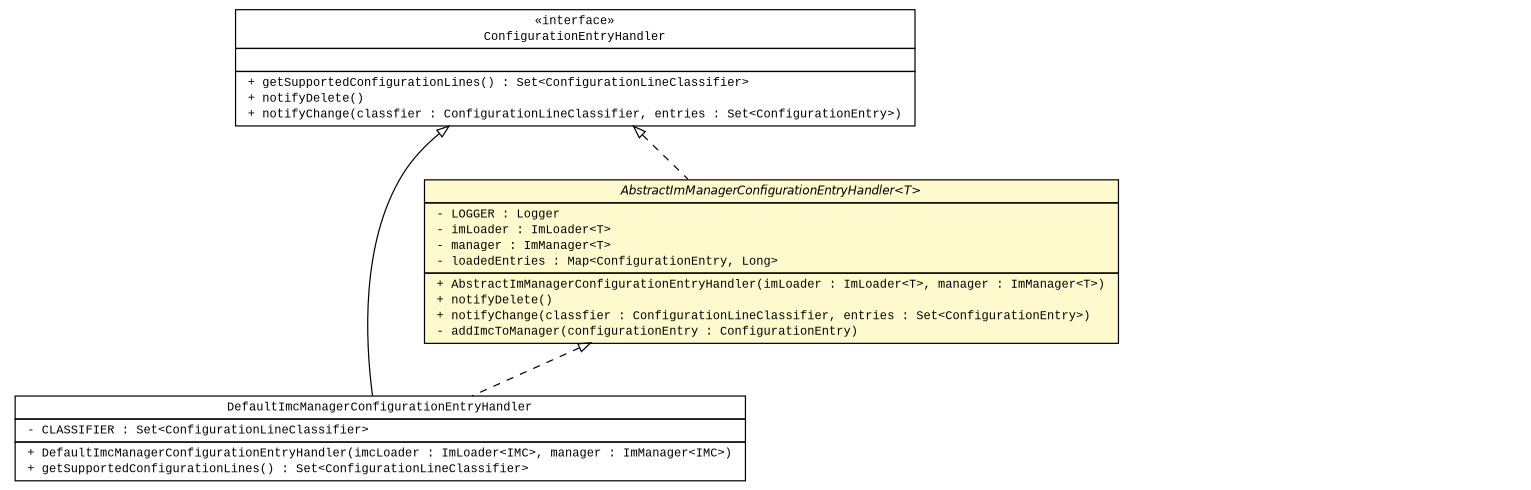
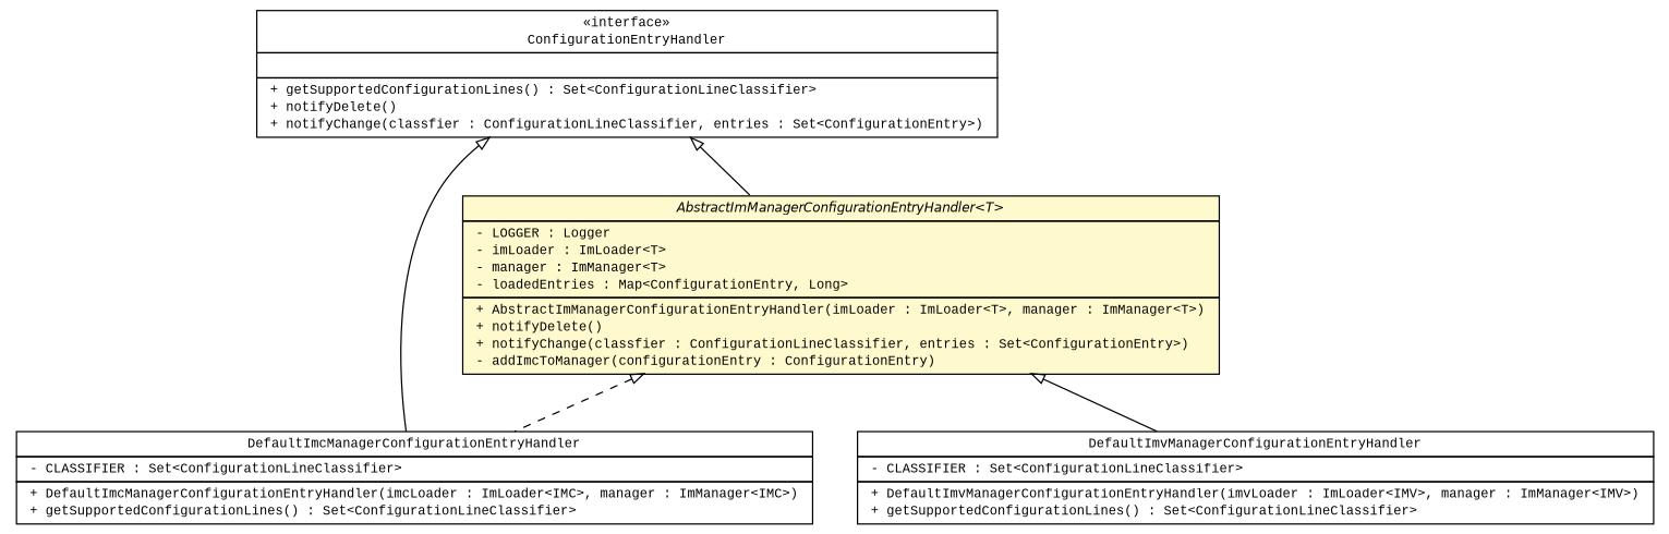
  digraph {
    fontname="Liberation Mono"
    nodesep=0.25
    ranksep=0.5
    node [fontcolor=black fontname="Liberation Mono" fontsize=10.0 shape=plaintext]
    edge [arrowtail=empty dir=back fontname="Liberation Mono" fontsize=10 headport=p labelfontname=Helvetica labelfontsize=10 style=dashed tailport=p]
    n1 [label=<<table title="de.hsbremen.tc.tnc.tnccs.im.loader.ConfigurationEntryHandler" border="0" cellborder="1" cellspacing="0" cellpadding="2" port="p" href="../ConfigurationEntryHandler.html"> 		<tr><td><table border="0" cellspacing="0" cellpadding="1"> <tr><td align="center" balign="center"> &#171;interface&#187; </td></tr> <tr><td align="center" balign="center"> ConfigurationEntryHandler </td></tr> 		</table></td></tr> 		<tr><td><table border="0" cellspacing="0" cellpadding="1"> <tr><td align="left" balign="left">  </td></tr> 		</table></td></tr> 		<tr><td><table border="0" cellspacing="0" cellpadding="1"> <tr><td align="left" balign="left"> + getSupportedConfigurationLines() : Set&lt;ConfigurationLineClassifier&gt; </td></tr> <tr><td align="left" balign="left"> + notifyDelete() </td></tr> <tr><td align="left" balign="left"> + notifyChange(classfier : ConfigurationLineClassifier, entries : Set&lt;ConfigurationEntry&gt;) </td></tr> 		</table></td></tr> 		</table>>]
    n2 [label=<<table title="de.hsbremen.tc.tnc.tnccs.im.loader.simple.AbstractImManagerConfigurationEntryHandler" border="0" cellborder="1" cellspacing="0" cellpadding="2" port="p" bgcolor="lemonChiffon" href="./AbstractImManagerConfigurationEntryHandler.html"> 		<tr><td><table border="0" cellspacing="0" cellpadding="1"> <tr><td align="center" balign="center"><font face="Helvetica-Oblique"> AbstractImManagerConfigurationEntryHandler&lt;T&gt; </font></td></tr> 		</table></td></tr> 		<tr><td><table border="0" cellspacing="0" cellpadding="1"> <tr><td align="left" balign="left"> - LOGGER : Logger </td></tr> <tr><td align="left" balign="left"> - imLoader : ImLoader&lt;T&gt; </td></tr> <tr><td align="left" balign="left"> - manager : ImManager&lt;T&gt; </td></tr> <tr><td align="left" balign="left"> - loadedEntries : Map&lt;ConfigurationEntry, Long&gt; </td></tr> 		</table></td></tr> 		<tr><td><table border="0" cellspacing="0" cellpadding="1"> <tr><td align="left" balign="left"> + AbstractImManagerConfigurationEntryHandler(imLoader : ImLoader&lt;T&gt;, manager : ImManager&lt;T&gt;) </td></tr> <tr><td align="left" balign="left"> + notifyDelete() </td></tr> <tr><td align="left" balign="left"> + notifyChange(classfier : ConfigurationLineClassifier, entries : Set&lt;ConfigurationEntry&gt;) </td></tr> <tr><td align="left" balign="left"> - addImcToManager(configurationEntry : ConfigurationEntry) </td></tr> 		</table></td></tr> 		</table>>]
    n3 [label=<<table title="de.hsbremen.tc.tnc.tnccs.im.loader.simple.DefaultImcManagerConfigurationEntryHandler" border="0" cellborder="1" cellspacing="0" cellpadding="2" port="p" href="./DefaultImcManagerConfigurationEntryHandler.html"> 		<tr><td><table border="0" cellspacing="0" cellpadding="1"> <tr><td align="center" balign="center"> DefaultImcManagerConfigurationEntryHandler </td></tr> 		</table></td></tr> 		<tr><td><table border="0" cellspacing="0" cellpadding="1"> <tr><td align="left" balign="left"> - CLASSIFIER : Set&lt;ConfigurationLineClassifier&gt; </td></tr> 		</table></td></tr> 		<tr><td><table border="0" cellspacing="0" cellpadding="1"> <tr><td align="left" balign="left"> + DefaultImcManagerConfigurationEntryHandler(imcLoader : ImLoader&lt;IMC&gt;, manager : ImManager&lt;IMC&gt;) </td></tr> <tr><td align="left" balign="left"> + getSupportedConfigurationLines() : Set&lt;ConfigurationLineClassifier&gt; </td></tr> 		</table></td></tr> 		</table>>]
-   n1 -> n2
+   n4 [label=<<table title="de.hsbremen.tc.tnc.tnccs.im.loader.simple.DefaultImvManagerConfigurationEntryHandler" border="0" cellborder="1" cellspacing="0" cellpadding="2" port="p" href="./DefaultImvManagerConfigurationEntryHandler.html"> 		<tr><td><table border="0" cellspacing="0" cellpadding="1"> <tr><td align="center" balign="center"> DefaultImvManagerConfigurationEntryHandler </td></tr> 		</table></td></tr> 		<tr><td><table border="0" cellspacing="0" cellpadding="1"> <tr><td align="left" balign="left"> - CLASSIFIER : Set&lt;ConfigurationLineClassifier&gt; </td></tr> 		</table></td></tr> 		<tr><td><table border="0" cellspacing="0" cellpadding="1"> <tr><td align="left" balign="left"> + DefaultImvManagerConfigurationEntryHandler(imvLoader : ImLoader&lt;IMV&gt;, manager : ImManager&lt;IMV&gt;) </td></tr> <tr><td align="left" balign="left"> + getSupportedConfigurationLines() : Set&lt;ConfigurationLineClassifier&gt; </td></tr> 		</table></td></tr> 		</table>>]
+   n1 -> n2 [style=solid]
    n1 -> n3 [style=solid]
    n2 -> n3
+   n2 -> n4 [style=""]
  }
